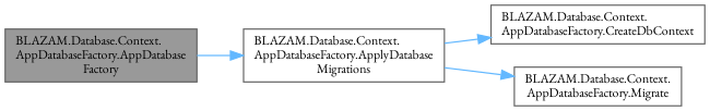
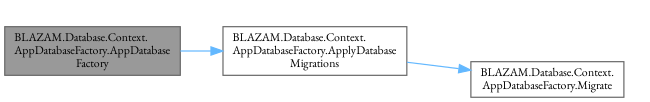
  digraph {
    rankdir=LR
    fontname="EB Garamond"
    node [color=grey40 fillcolor=white fontname="EB Garamond" fontsize=10 shape=box style=filled]
    edge [color=steelblue1 fontname="EB Garamond" fontsize=10 labelfontname=Helvetica labelfontsize=10 style=solid]
    n1 [color=gray40 fillcolor=grey60 fontcolor=black height=0.2 label="BLAZAM.Database.Context.\lAppDatabaseFactory.AppDatabase\lFactory" width=0.4]
    n2 [height=0.2 label="BLAZAM.Database.Context.\lAppDatabaseFactory.ApplyDatabase\lMigrations" width=0.4]
-   n3 [height=0.2 label="BLAZAM.Database.Context.\lAppDatabaseFactory.CreateDbContext" width=0.4]
    n4 [height=0.2 label="BLAZAM.Database.Context.\lAppDatabaseFactory.Migrate" width=0.4]
    n1 -> n2
-   n2 -> n3
    n2 -> n4
  }
